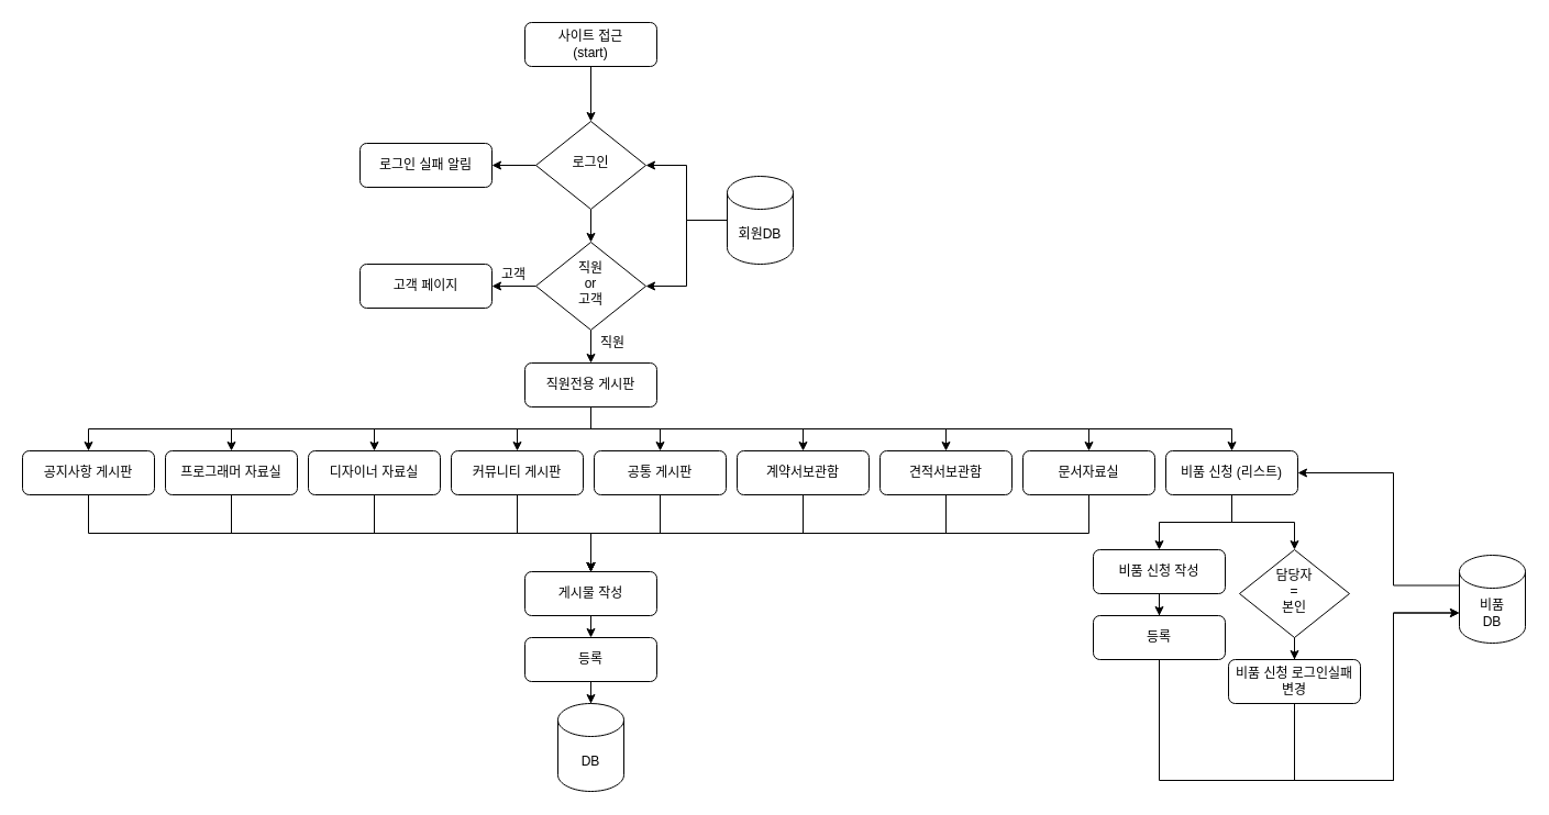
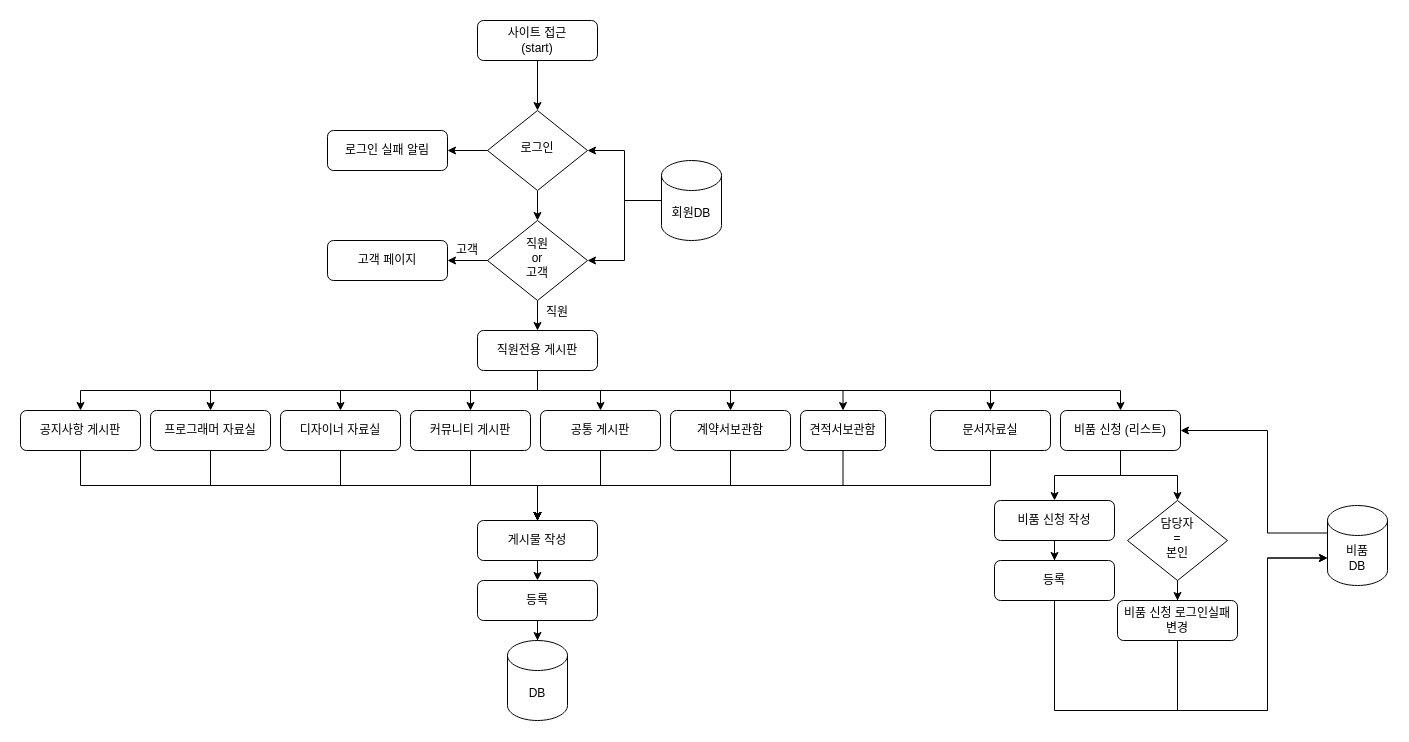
  <mxCell id="0" />
  <mxCell id="1" parent="0" />
  <mxCell id="2" style="edgeStyle=orthogonalEdgeStyle;rounded=0;orthogonalLoop=1;jettySize=auto;html=1;exitX=0.5;exitY=1;exitDx=0;exitDy=0;entryX=0.5;entryY=0;entryDx=0;entryDy=0;" edge="1" parent="1" source="3" target="6"><mxGeometry relative="1" as="geometry" /></mxCell>
  <mxCell id="3" value="사이트 접근&lt;br&gt;(start)" style="rounded=1;whiteSpace=wrap;html=1;fontSize=12;glass=0;strokeWidth=1;shadow=0;" vertex="1" parent="1"><mxGeometry x="477" y="20" width="120" height="40" as="geometry" /></mxCell>
  <mxCell id="4" style="edgeStyle=orthogonalEdgeStyle;rounded=0;orthogonalLoop=1;jettySize=auto;html=1;exitX=0;exitY=0.5;exitDx=0;exitDy=0;entryX=1;entryY=0.5;entryDx=0;entryDy=0;" edge="1" parent="1" source="6" target="7"><mxGeometry relative="1" as="geometry" /></mxCell>
  <mxCell id="5" style="edgeStyle=orthogonalEdgeStyle;rounded=0;orthogonalLoop=1;jettySize=auto;html=1;exitX=0.5;exitY=1;exitDx=0;exitDy=0;entryX=0.5;entryY=0;entryDx=0;entryDy=0;" edge="1" parent="1" source="6" target="13"><mxGeometry relative="1" as="geometry" /></mxCell>
  <mxCell id="6" value="로그인" style="rhombus;whiteSpace=wrap;html=1;shadow=0;fontFamily=Helvetica;fontSize=12;align=center;strokeWidth=1;spacing=6;spacingTop=-4;" vertex="1" parent="1"><mxGeometry x="487" y="110" width="100" height="80" as="geometry" /></mxCell>
  <mxCell id="7" value="로그인 실패 알림" style="rounded=1;whiteSpace=wrap;html=1;fontSize=12;glass=0;strokeWidth=1;shadow=0;" vertex="1" parent="1"><mxGeometry x="327" y="130" width="120" height="40" as="geometry" /></mxCell>
  <mxCell id="8" style="edgeStyle=orthogonalEdgeStyle;rounded=0;orthogonalLoop=1;jettySize=auto;html=1;exitX=0;exitY=0.5;exitDx=0;exitDy=0;exitPerimeter=0;entryX=1;entryY=0.5;entryDx=0;entryDy=0;" edge="1" parent="1" source="10" target="6"><mxGeometry relative="1" as="geometry" /></mxCell>
  <mxCell id="9" style="edgeStyle=orthogonalEdgeStyle;rounded=0;orthogonalLoop=1;jettySize=auto;html=1;exitX=0;exitY=0.5;exitDx=0;exitDy=0;exitPerimeter=0;entryX=1;entryY=0.5;entryDx=0;entryDy=0;" edge="1" parent="1" source="10" target="13"><mxGeometry relative="1" as="geometry" /></mxCell>
  <mxCell id="10" value="회원DB" style="shape=cylinder3;whiteSpace=wrap;html=1;boundedLbl=1;backgroundOutline=1;size=15;" vertex="1" parent="1"><mxGeometry x="661" y="160" width="60" height="80" as="geometry" /></mxCell>
  <mxCell id="11" style="edgeStyle=orthogonalEdgeStyle;rounded=0;orthogonalLoop=1;jettySize=auto;html=1;exitX=0.5;exitY=1;exitDx=0;exitDy=0;" edge="1" parent="1" source="13" target="24"><mxGeometry relative="1" as="geometry"><mxPoint x="537" y="330" as="targetPoint" /></mxGeometry></mxCell>
  <mxCell id="12" style="edgeStyle=orthogonalEdgeStyle;rounded=0;orthogonalLoop=1;jettySize=auto;html=1;exitX=0;exitY=0.5;exitDx=0;exitDy=0;" edge="1" parent="1" source="13" target="25"><mxGeometry relative="1" as="geometry"><mxPoint x="467" y="260" as="targetPoint" /></mxGeometry></mxCell>
  <mxCell id="13" value="직원&lt;br&gt;or&lt;br&gt;고객" style="rhombus;whiteSpace=wrap;html=1;shadow=0;fontFamily=Helvetica;fontSize=12;align=center;strokeWidth=1;spacing=6;spacingTop=-4;" vertex="1" parent="1"><mxGeometry x="487" y="220" width="100" height="80" as="geometry" /></mxCell>
  <mxCell id="14" value="직원" style="text;html=1;strokeColor=none;fillColor=none;align=center;verticalAlign=middle;whiteSpace=wrap;rounded=0;" vertex="1" parent="1"><mxGeometry x="537" y="302" width="40" height="20" as="geometry" /></mxCell>
  <mxCell id="15" style="edgeStyle=orthogonalEdgeStyle;rounded=0;orthogonalLoop=1;jettySize=auto;html=1;exitX=0.5;exitY=1;exitDx=0;exitDy=0;" edge="1" parent="1" source="24" target="28"><mxGeometry relative="1" as="geometry" /></mxCell>
  <mxCell id="16" style="edgeStyle=orthogonalEdgeStyle;rounded=0;orthogonalLoop=1;jettySize=auto;html=1;exitX=0.5;exitY=1;exitDx=0;exitDy=0;" edge="1" parent="1" source="24" target="30"><mxGeometry relative="1" as="geometry" /></mxCell>
  <mxCell id="17" style="edgeStyle=orthogonalEdgeStyle;rounded=0;orthogonalLoop=1;jettySize=auto;html=1;exitX=0.5;exitY=1;exitDx=0;exitDy=0;" edge="1" parent="1" source="24" target="32"><mxGeometry relative="1" as="geometry" /></mxCell>
  <mxCell id="18" style="edgeStyle=orthogonalEdgeStyle;rounded=0;orthogonalLoop=1;jettySize=auto;html=1;exitX=0.5;exitY=1;exitDx=0;exitDy=0;" edge="1" parent="1" source="24" target="34"><mxGeometry relative="1" as="geometry" /></mxCell>
  <mxCell id="19" style="edgeStyle=orthogonalEdgeStyle;rounded=0;orthogonalLoop=1;jettySize=auto;html=1;exitX=0.5;exitY=1;exitDx=0;exitDy=0;entryX=0.5;entryY=0;entryDx=0;entryDy=0;" edge="1" parent="1" source="24" target="36"><mxGeometry relative="1" as="geometry" /></mxCell>
  <mxCell id="20" style="edgeStyle=orthogonalEdgeStyle;rounded=0;orthogonalLoop=1;jettySize=auto;html=1;exitX=0.5;exitY=1;exitDx=0;exitDy=0;entryX=0.5;entryY=0;entryDx=0;entryDy=0;" edge="1" parent="1" source="24" target="38"><mxGeometry relative="1" as="geometry" /></mxCell>
  <mxCell id="21" style="edgeStyle=orthogonalEdgeStyle;rounded=0;orthogonalLoop=1;jettySize=auto;html=1;exitX=0.5;exitY=1;exitDx=0;exitDy=0;" edge="1" parent="1" source="24" target="40"><mxGeometry relative="1" as="geometry" /></mxCell>
  <mxCell id="22" style="edgeStyle=orthogonalEdgeStyle;rounded=0;orthogonalLoop=1;jettySize=auto;html=1;exitX=0.5;exitY=1;exitDx=0;exitDy=0;entryX=0.5;entryY=0;entryDx=0;entryDy=0;" edge="1" parent="1" source="24" target="42"><mxGeometry relative="1" as="geometry" /></mxCell>
  <mxCell id="23" style="edgeStyle=orthogonalEdgeStyle;rounded=0;orthogonalLoop=1;jettySize=auto;html=1;exitX=0.5;exitY=1;exitDx=0;exitDy=0;entryX=0.5;entryY=0;entryDx=0;entryDy=0;" edge="1" parent="1" source="24" target="45"><mxGeometry relative="1" as="geometry" /></mxCell>
  <mxCell id="24" value="직원전용 게시판" style="rounded=1;whiteSpace=wrap;html=1;fontSize=12;glass=0;strokeWidth=1;shadow=0;" vertex="1" parent="1"><mxGeometry x="477" y="330" width="120" height="40" as="geometry" /></mxCell>
  <mxCell id="25" value="고객 페이지" style="rounded=1;whiteSpace=wrap;html=1;fontSize=12;glass=0;strokeWidth=1;shadow=0;" vertex="1" parent="1"><mxGeometry x="327" y="240" width="120" height="40" as="geometry" /></mxCell>
  <mxCell id="26" value="고객" style="text;html=1;strokeColor=none;fillColor=none;align=center;verticalAlign=middle;whiteSpace=wrap;rounded=0;" vertex="1" parent="1"><mxGeometry x="447" y="240" width="40" height="20" as="geometry" /></mxCell>
  <mxCell id="27" style="edgeStyle=orthogonalEdgeStyle;rounded=0;orthogonalLoop=1;jettySize=auto;html=1;exitX=0.5;exitY=1;exitDx=0;exitDy=0;" edge="1" parent="1" source="28" target="47"><mxGeometry relative="1" as="geometry" /></mxCell>
  <mxCell id="28" value="공지사항 게시판" style="rounded=1;whiteSpace=wrap;html=1;fontSize=12;glass=0;strokeWidth=1;shadow=0;" vertex="1" parent="1"><mxGeometry x="20" y="410" width="120" height="40" as="geometry" /></mxCell>
  <mxCell id="29" style="edgeStyle=orthogonalEdgeStyle;rounded=0;orthogonalLoop=1;jettySize=auto;html=1;exitX=0.5;exitY=1;exitDx=0;exitDy=0;entryX=0.5;entryY=0;entryDx=0;entryDy=0;" edge="1" parent="1" source="30" target="47"><mxGeometry relative="1" as="geometry" /></mxCell>
  <mxCell id="30" value="프로그래머 자료실" style="rounded=1;whiteSpace=wrap;html=1;fontSize=12;glass=0;strokeWidth=1;shadow=0;" vertex="1" parent="1"><mxGeometry x="150" y="410" width="120" height="40" as="geometry" /></mxCell>
  <mxCell id="31" style="edgeStyle=orthogonalEdgeStyle;rounded=0;orthogonalLoop=1;jettySize=auto;html=1;exitX=0.5;exitY=1;exitDx=0;exitDy=0;entryX=0.5;entryY=0;entryDx=0;entryDy=0;" edge="1" parent="1" source="32" target="47"><mxGeometry relative="1" as="geometry" /></mxCell>
  <mxCell id="32" value="디자이너 자료실" style="rounded=1;whiteSpace=wrap;html=1;fontSize=12;glass=0;strokeWidth=1;shadow=0;" vertex="1" parent="1"><mxGeometry x="280" y="410" width="120" height="40" as="geometry" /></mxCell>
  <mxCell id="33" style="edgeStyle=orthogonalEdgeStyle;rounded=0;orthogonalLoop=1;jettySize=auto;html=1;exitX=0.5;exitY=1;exitDx=0;exitDy=0;entryX=0.5;entryY=0;entryDx=0;entryDy=0;" edge="1" parent="1" source="34" target="47"><mxGeometry relative="1" as="geometry" /></mxCell>
  <mxCell id="34" value="커뮤니티 게시판" style="rounded=1;whiteSpace=wrap;html=1;fontSize=12;glass=0;strokeWidth=1;shadow=0;" vertex="1" parent="1"><mxGeometry x="410" y="410" width="120" height="40" as="geometry" /></mxCell>
  <mxCell id="35" style="edgeStyle=orthogonalEdgeStyle;rounded=0;orthogonalLoop=1;jettySize=auto;html=1;exitX=0.5;exitY=1;exitDx=0;exitDy=0;entryX=0.5;entryY=0;entryDx=0;entryDy=0;" edge="1" parent="1" source="36" target="47"><mxGeometry relative="1" as="geometry" /></mxCell>
  <mxCell id="36" value="공통 게시판" style="rounded=1;whiteSpace=wrap;html=1;fontSize=12;glass=0;strokeWidth=1;shadow=0;" vertex="1" parent="1"><mxGeometry x="540" y="410" width="120" height="40" as="geometry" /></mxCell>
  <mxCell id="37" style="edgeStyle=orthogonalEdgeStyle;rounded=0;orthogonalLoop=1;jettySize=auto;html=1;exitX=0.5;exitY=1;exitDx=0;exitDy=0;entryX=0.5;entryY=0;entryDx=0;entryDy=0;" edge="1" parent="1" source="38" target="47"><mxGeometry relative="1" as="geometry" /></mxCell>
  <mxCell id="38" value="계약서보관함" style="rounded=1;whiteSpace=wrap;html=1;fontSize=12;glass=0;strokeWidth=1;shadow=0;" vertex="1" parent="1"><mxGeometry x="670" y="410" width="120" height="40" as="geometry" /></mxCell>
  <mxCell id="39" style="edgeStyle=orthogonalEdgeStyle;rounded=0;orthogonalLoop=1;jettySize=auto;html=1;exitX=0.5;exitY=1;exitDx=0;exitDy=0;entryX=0.5;entryY=0;entryDx=0;entryDy=0;" edge="1" parent="1" source="40" target="47"><mxGeometry relative="1" as="geometry" /></mxCell>
- <mxCell id="40" value="견적서보관함" style="rounded=1;whiteSpace=wrap;html=1;fontSize=12;glass=0;strokeWidth=1;shadow=0;" vertex="1" parent="1"><mxGeometry x="800" y="410" width="120" height="40" as="geometry" /></mxCell>
+ <mxCell id="40" value="견적서보관함" style="rounded=1;whiteSpace=wrap;html=1;fontSize=12;glass=0;strokeWidth=1;shadow=0;" vertex="1" parent="1"><mxGeometry x="800" y="410" width="85" height="40" as="geometry" /></mxCell>
  <mxCell id="41" style="edgeStyle=orthogonalEdgeStyle;rounded=0;orthogonalLoop=1;jettySize=auto;html=1;exitX=0.5;exitY=1;exitDx=0;exitDy=0;entryX=0.5;entryY=0;entryDx=0;entryDy=0;" edge="1" parent="1" source="42" target="47"><mxGeometry relative="1" as="geometry" /></mxCell>
  <mxCell id="42" value="문서자료실" style="rounded=1;whiteSpace=wrap;html=1;fontSize=12;glass=0;strokeWidth=1;shadow=0;" vertex="1" parent="1"><mxGeometry x="930" y="410" width="120" height="40" as="geometry" /></mxCell>
  <mxCell id="43" style="edgeStyle=orthogonalEdgeStyle;rounded=0;orthogonalLoop=1;jettySize=auto;html=1;exitX=0.5;exitY=1;exitDx=0;exitDy=0;entryX=0.5;entryY=0;entryDx=0;entryDy=0;" edge="1" parent="1" source="45" target="52"><mxGeometry relative="1" as="geometry" /></mxCell>
  <mxCell id="44" style="edgeStyle=orthogonalEdgeStyle;rounded=0;orthogonalLoop=1;jettySize=auto;html=1;exitX=0.5;exitY=1;exitDx=0;exitDy=0;entryX=0.5;entryY=0;entryDx=0;entryDy=0;" edge="1" parent="1" source="45" target="58"><mxGeometry relative="1" as="geometry" /></mxCell>
  <mxCell id="45" value="비품 신청 (리스트)" style="rounded=1;whiteSpace=wrap;html=1;fontSize=12;glass=0;strokeWidth=1;shadow=0;" vertex="1" parent="1"><mxGeometry x="1060" y="410" width="120" height="40" as="geometry" /></mxCell>
  <mxCell id="46" style="edgeStyle=orthogonalEdgeStyle;rounded=0;orthogonalLoop=1;jettySize=auto;html=1;exitX=0.5;exitY=1;exitDx=0;exitDy=0;entryX=0.5;entryY=0;entryDx=0;entryDy=0;" edge="1" parent="1" source="47" target="49"><mxGeometry relative="1" as="geometry" /></mxCell>
  <mxCell id="47" value="게시물 작성" style="rounded=1;whiteSpace=wrap;html=1;fontSize=12;glass=0;strokeWidth=1;shadow=0;" vertex="1" parent="1"><mxGeometry x="477" y="520" width="120" height="40" as="geometry" /></mxCell>
  <mxCell id="48" style="edgeStyle=orthogonalEdgeStyle;rounded=0;orthogonalLoop=1;jettySize=auto;html=1;exitX=0.5;exitY=1;exitDx=0;exitDy=0;" edge="1" parent="1" source="49" target="50"><mxGeometry relative="1" as="geometry" /></mxCell>
  <mxCell id="49" value="등록" style="rounded=1;whiteSpace=wrap;html=1;fontSize=12;glass=0;strokeWidth=1;shadow=0;" vertex="1" parent="1"><mxGeometry x="477" y="580" width="120" height="40" as="geometry" /></mxCell>
  <mxCell id="50" value="DB" style="shape=cylinder3;whiteSpace=wrap;html=1;boundedLbl=1;backgroundOutline=1;size=15;" vertex="1" parent="1"><mxGeometry x="507" y="640" width="60" height="80" as="geometry" /></mxCell>
  <mxCell id="51" style="edgeStyle=orthogonalEdgeStyle;rounded=0;orthogonalLoop=1;jettySize=auto;html=1;exitX=0.5;exitY=1;exitDx=0;exitDy=0;" edge="1" parent="1" source="52" target="54"><mxGeometry relative="1" as="geometry" /></mxCell>
  <mxCell id="52" value="비품 신청 작성" style="rounded=1;whiteSpace=wrap;html=1;fontSize=12;glass=0;strokeWidth=1;shadow=0;" vertex="1" parent="1"><mxGeometry x="994" y="500" width="120" height="40" as="geometry" /></mxCell>
  <mxCell id="53" style="edgeStyle=orthogonalEdgeStyle;rounded=0;orthogonalLoop=1;jettySize=auto;html=1;exitX=0.5;exitY=1;exitDx=0;exitDy=0;entryX=0;entryY=0;entryDx=0;entryDy=52.5;entryPerimeter=0;" edge="1" parent="1" source="54" target="56"><mxGeometry relative="1" as="geometry"><Array as="points"><mxPoint x="1054" y="710" /><mxPoint x="1267" y="710" /><mxPoint x="1267" y="558" /></Array></mxGeometry></mxCell>
  <mxCell id="54" value="등록" style="rounded=1;whiteSpace=wrap;html=1;fontSize=12;glass=0;strokeWidth=1;shadow=0;" vertex="1" parent="1"><mxGeometry x="994" y="560" width="120" height="40" as="geometry" /></mxCell>
  <mxCell id="55" style="edgeStyle=orthogonalEdgeStyle;rounded=0;orthogonalLoop=1;jettySize=auto;html=1;exitX=0;exitY=0;exitDx=0;exitDy=27.5;exitPerimeter=0;entryX=1;entryY=0.5;entryDx=0;entryDy=0;" edge="1" parent="1" source="56" target="45"><mxGeometry relative="1" as="geometry"><Array as="points"><mxPoint x="1267" y="533" /><mxPoint x="1267" y="430" /></Array></mxGeometry></mxCell>
  <mxCell id="56" value="비품&lt;br&gt;DB" style="shape=cylinder3;whiteSpace=wrap;html=1;boundedLbl=1;backgroundOutline=1;size=15;" vertex="1" parent="1"><mxGeometry x="1327" y="505" width="60" height="80" as="geometry" /></mxCell>
  <mxCell id="57" style="edgeStyle=orthogonalEdgeStyle;rounded=0;orthogonalLoop=1;jettySize=auto;html=1;exitX=0.5;exitY=1;exitDx=0;exitDy=0;" edge="1" parent="1" source="58" target="60"><mxGeometry relative="1" as="geometry" /></mxCell>
  <mxCell id="58" value="담당자&lt;br&gt;=&lt;br&gt;본인" style="rhombus;whiteSpace=wrap;html=1;shadow=0;fontFamily=Helvetica;fontSize=12;align=center;strokeWidth=1;spacing=6;spacingTop=-4;" vertex="1" parent="1"><mxGeometry x="1127" y="500" width="100" height="80" as="geometry" /></mxCell>
  <mxCell id="59" style="edgeStyle=orthogonalEdgeStyle;rounded=0;orthogonalLoop=1;jettySize=auto;html=1;exitX=0.5;exitY=1;exitDx=0;exitDy=0;entryX=0;entryY=0;entryDx=0;entryDy=52.5;entryPerimeter=0;" edge="1" parent="1" source="60" target="56"><mxGeometry relative="1" as="geometry"><Array as="points"><mxPoint x="1177" y="710" /><mxPoint x="1267" y="710" /><mxPoint x="1267" y="558" /></Array></mxGeometry></mxCell>
  <mxCell id="60" value="비품 신청 로그인실패&lt;br&gt;변경" style="rounded=1;whiteSpace=wrap;html=1;fontSize=12;glass=0;strokeWidth=1;shadow=0;" vertex="1" parent="1"><mxGeometry x="1117" y="600" width="120" height="40" as="geometry" /></mxCell>
